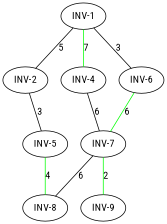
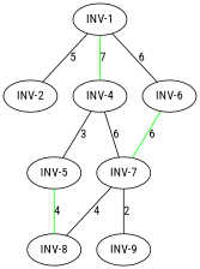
  strict graph {
    fontname="Roboto Condensed"
    node [color=black fontname="Roboto Condensed"]
    edge [fontname="Roboto Condensed"]
    n1 [label="INV-1"]
    n2 [label="INV-2"]
    n3 [label="INV-4"]
    n4 [label="INV-6"]
    n5 [label="INV-5"]
    n6 [label="INV-7"]
    n7 [label="INV-8"]
    n8 [label="INV-9"]
    n1 -- n2 [label=5]
    n1 -- n3 [color=green label=7]
-   n1 -- n4 [label=3]
-   n2 -- n5 [label=3]
+   n1 -- n4 [label=6]
+   n3 -- n5 [label=3]
    n3 -- n6 [label=6]
    n4 -- n6 [color=green label=6]
    n5 -- n7 [color=green label=4]
-   n6 -- n7 [label=6]
-   n6 -- n8 [label=2 color=green]
+   n6 -- n7 [label=4]
+   n6 -- n8 [label=2]
  }
